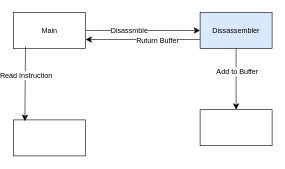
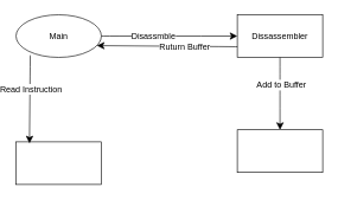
  <mxCell id="0" />
  <mxCell id="1" parent="0" />
- <mxCell id="2" value="Main" style="rounded=0;whiteSpace=wrap;html=1;" parent="1" vertex="1"><mxGeometry x="20" y="20" width="120" height="60" as="geometry" /></mxCell>
+ <mxCell id="2" value="Main" style="ellipse;whiteSpace=wrap;html=1;" parent="1" vertex="1"><mxGeometry x="20" y="20" width="120" height="60" as="geometry" /></mxCell>
  <mxCell id="3" value="" style="rounded=0;whiteSpace=wrap;html=1;" parent="1" vertex="1"><mxGeometry x="331" y="182" width="120" height="60" as="geometry" /></mxCell>
- <mxCell id="4" value="Dissassembler" style="rounded=0;whiteSpace=wrap;html=1;fillColor=#dae8fc;" parent="1" vertex="1"><mxGeometry x="331" y="20" width="120" height="60" as="geometry" /></mxCell>
+ <mxCell id="4" value="Dissassembler" style="rounded=0;whiteSpace=wrap;html=1;" parent="1" vertex="1"><mxGeometry x="331" y="20" width="120" height="60" as="geometry" /></mxCell>
  <mxCell id="5" value="" style="endArrow=classic;html=1;rounded=0;fontSize=12;startSize=8;endSize=8;curved=1;exitX=1;exitY=0.5;exitDx=0;exitDy=0;entryX=0;entryY=0.5;entryDx=0;entryDy=0;" parent="1" source="2" target="4" edge="1"><mxGeometry width="50" height="50" relative="1" as="geometry"><mxPoint x="177" y="32" as="sourcePoint" /><mxPoint x="314" y="32" as="targetPoint" /></mxGeometry></mxCell>
  <mxCell id="6" value="Disassmble" style="edgeLabel;html=1;align=center;verticalAlign=middle;resizable=0;points=[];fontSize=12;" parent="5" vertex="1" connectable="0"><mxGeometry x="-0.247" y="1" relative="1" as="geometry"><mxPoint as="offset" /></mxGeometry></mxCell>
  <mxCell id="7" value="" style="endArrow=classic;html=1;rounded=0;fontSize=12;startSize=8;endSize=8;curved=1;exitX=0.5;exitY=1;exitDx=0;exitDy=0;" parent="1" source="4" target="3" edge="1"><mxGeometry width="50" height="50" relative="1" as="geometry"><mxPoint x="353" as="sourcePoint" y="89" /><mxPoint x="324" y="150" as="targetPoint" /></mxGeometry></mxCell>
  <mxCell id="8" value="Add to Buffer" style="edgeLabel;html=1;align=center;verticalAlign=middle;resizable=0;points=[];fontSize=12;" parent="7" vertex="1" connectable="0"><mxGeometry x="-0.247" y="1" relative="1" as="geometry"><mxPoint as="offset" /></mxGeometry></mxCell>
  <mxCell id="9" value="" style="endArrow=classic;html=1;rounded=0;fontSize=12;startSize=8;endSize=8;curved=1;exitX=0;exitY=0.75;exitDx=0;exitDy=0;entryX=1;entryY=0.75;entryDx=0;entryDy=0;" parent="1" source="4" target="2" edge="1"><mxGeometry width="50" height="50" relative="1" as="geometry"><mxPoint x="148" y="177" as="sourcePoint" /><mxPoint x="339" y="177" as="targetPoint" /></mxGeometry></mxCell>
  <mxCell id="10" value="Ruturn Buffer" style="edgeLabel;html=1;align=center;verticalAlign=middle;resizable=0;points=[];fontSize=12;" parent="9" vertex="1" connectable="0"><mxGeometry x="-0.247" y="1" relative="1" as="geometry"><mxPoint as="offset" /></mxGeometry></mxCell>
  <mxCell id="11" value="" style="rounded=0;whiteSpace=wrap;html=1;" parent="1" vertex="1"><mxGeometry x="20" y="199" width="120" height="60" as="geometry" /></mxCell>
  <mxCell id="12" value="" style="endArrow=classic;html=1;rounded=0;fontSize=12;startSize=8;endSize=8;curved=1;exitX=0.167;exitY=0.95;exitDx=0;exitDy=0;entryX=0.158;entryY=0.033;entryDx=0;entryDy=0;exitPerimeter=0;entryPerimeter=0;" parent="1" source="2" target="11" edge="1"><mxGeometry width="50" height="50" relative="1" as="geometry"><mxPoint x="71" y="142" as="sourcePoint" /><mxPoint x="262" y="142" as="targetPoint" /></mxGeometry></mxCell>
  <mxCell id="13" value="Read Instruction" style="edgeLabel;html=1;align=center;verticalAlign=middle;resizable=0;points=[];fontSize=12;" parent="12" vertex="1" connectable="0"><mxGeometry x="-0.247" y="1" relative="1" as="geometry"><mxPoint as="offset" /></mxGeometry></mxCell>
